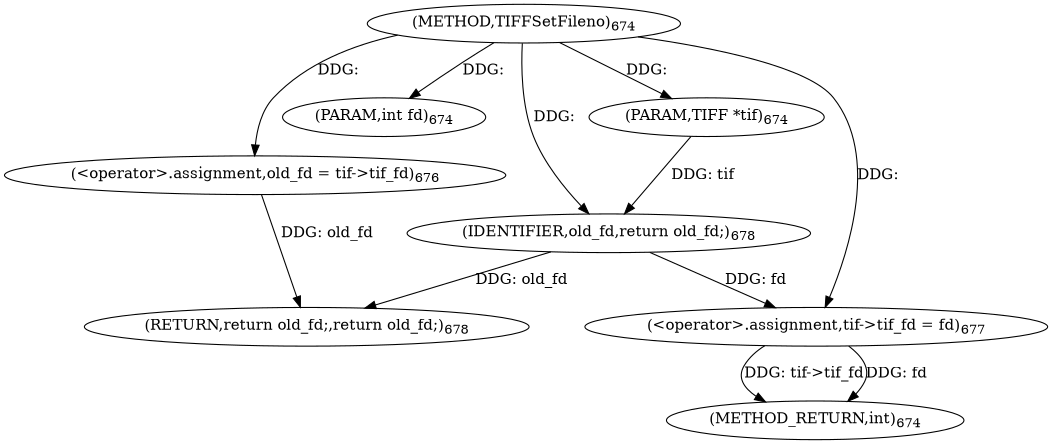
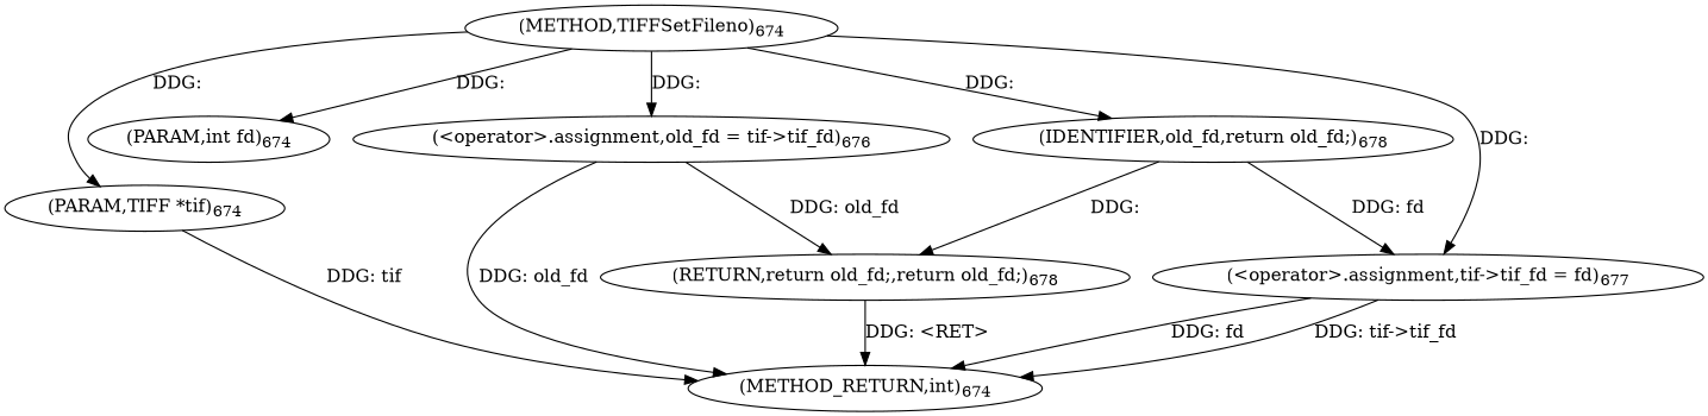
  digraph {
    n1 [label=<(METHOD,TIFFSetFileno)<SUB>674</SUB>>]
    n2 [label=<(PARAM,TIFF *tif)<SUB>674</SUB>>]
    n3 [label=<(PARAM,int fd)<SUB>674</SUB>>]
    n4 [label=<(&lt;operator&gt;.assignment,old_fd = tif-&gt;tif_fd)<SUB>676</SUB>>]
    n5 [label=<(&lt;operator&gt;.assignment,tif-&gt;tif_fd = fd)<SUB>677</SUB>>]
    n6 [label=<(IDENTIFIER,old_fd,return old_fd;)<SUB>678</SUB>>]
    n7 [label=<(METHOD_RETURN,int)<SUB>674</SUB>>]
    n8 [label=<(RETURN,return old_fd;,return old_fd;)<SUB>678</SUB>>]
    n1 -> n2 [label="DDG: "]
    n1 -> n3 [label="DDG: "]
    n1 -> n4 [label="DDG: "]
    n1 -> n5 [label="DDG: "]
    n1 -> n6 [label="DDG: "]
-   n2 -> n6 [label="DDG: tif"]
+   n2 -> n7 [label="DDG: tif"]
+   n4 -> n7 [label="DDG: old_fd"]
    n4 -> n8 [label="DDG: old_fd"]
    n5 -> n7 [label="DDG: tif-&gt;tif_fd"]
    n5 -> n7 [label="DDG: fd"]
    n6 -> n5 [label="DDG: fd"]
-   n6 -> n8 [label="DDG: old_fd"]
+   n6 -> n8 [label="DDG: "]
+   n8 -> n7 [label="DDG: &lt;RET&gt;"]
  }
